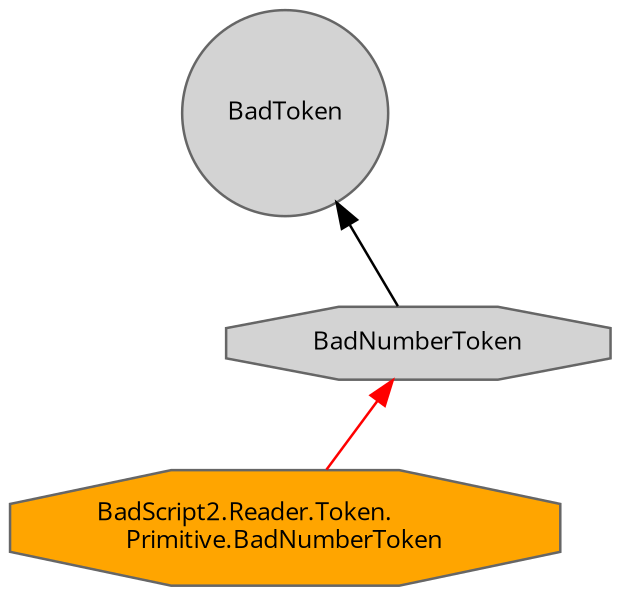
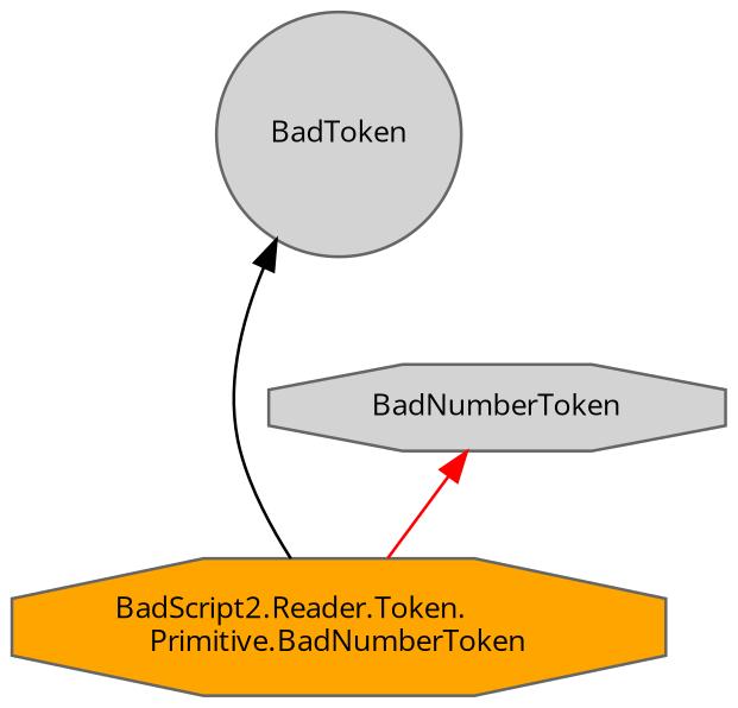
  digraph {
    fontname="Open Sans"
    node [color=gray40 fillcolor=lightgrey fontname="Open Sans" fontsize=10 shape=octagon style=filled]
    edge [dir=back fontname="Open Sans" fontsize=10 labelfontname=Helvetica labelfontsize=10 style=solid]
    n1 [fillcolor=orange fontcolor=black height=0.2 label="BadScript2.Reader.Token.\lPrimitive.BadNumberToken" width=0.4]
    n2 [height=0.2 label=BadNumberToken width=0.4]
    n3 [height=0.2 label=BadToken shape=circle width=0.4]
    n2 -> n1 [color=red]
-   n3 -> n2 [color=black]
+   n3 -> n1 [color=black]
  }
